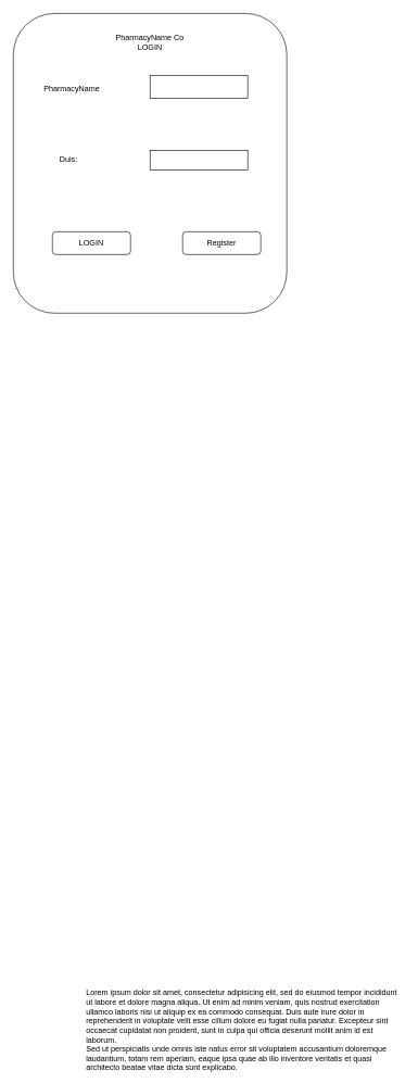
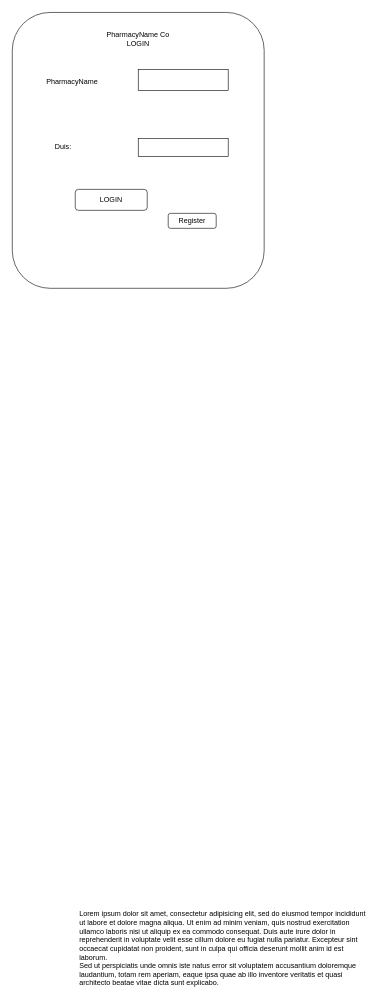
  <mxCell id="0" />
  <mxCell id="1" parent="0" />
  <mxCell id="2" value="" style="rounded=1;whiteSpace=wrap;html=1;" parent="1" vertex="1"><mxGeometry x="20" y="20" width="420" height="460" as="geometry" /></mxCell>
  <mxCell id="3" value="Lorem ipsum dolor sit amet, consectetur adipisicing elit, sed do eiusmod tempor incididunt ut labore et dolore magna aliqua. Ut enim ad minim veniam, quis nostrud exercitation ullamco laboris nisi ut aliquip ex ea commodo consequat. Duis aute irure dolor in reprehenderit in voluptate velit esse cillum dolore eu fugiat nulla pariatur. Excepteur sint occaecat cupidatat non proident, sunt in culpa qui officia deserunt mollit anim id est laborum.&lt;br&gt;Sed ut perspiciatis unde omnis iste natus error sit voluptatem accusantium doloremque laudantium, totam rem aperiam, eaque ipsa quae ab illo inventore veritatis et quasi architecto beatae vitae dicta sunt explicabo.&amp;nbsp;" style="text;spacingTop=-5;whiteSpace=wrap;html=1;align=left;fontSize=12;fontFamily=Helvetica;fillColor=none;strokeColor=none;rounded=0;shadow=1;labelBackgroundColor=none;" parent="1" vertex="1"><mxGeometry x="130" y="1515" width="490" height="125" as="geometry" /></mxCell>
  <mxCell id="4" value="PharmacyName Co LOGIN" style="text;html=1;strokeColor=none;fillColor=none;align=center;verticalAlign=middle;whiteSpace=wrap;rounded=0;" parent="1" vertex="1"><mxGeometry x="165" y="30" width="130" height="70" as="geometry" /></mxCell>
- <mxCell id="5" value="PharmacyName" style="text;html=1;strokeColor=none;fillColor=none;align=center;verticalAlign=middle;whiteSpace=wrap;rounded=0;" parent="1" vertex="1"><mxGeometry x="50" y="120" width="120" height="30" as="geometry" /></mxCell>
+ <mxCell id="5" value="PharmacyName" style="text;html=1;strokeColor=none;fillColor=none;align=center;verticalAlign=middle;whiteSpace=wrap;rounded=0;" parent="1" vertex="1"><mxGeometry x="60" y="120" width="120" height="30" as="geometry" /></mxCell>
  <mxCell id="6" value="Duis:" style="text;html=1;strokeColor=none;fillColor=none;align=center;verticalAlign=middle;whiteSpace=wrap;rounded=0;" parent="1" vertex="1"><mxGeometry x="50" y="230" width="110" height="30" as="geometry" /></mxCell>
  <mxCell id="7" value="" style="rounded=0;whiteSpace=wrap;html=1;" parent="1" vertex="1"><mxGeometry x="230" y="115" width="150" height="35" as="geometry" /></mxCell>
  <mxCell id="8" value="" style="rounded=0;whiteSpace=wrap;html=1;" parent="1" vertex="1"><mxGeometry x="230" y="230" width="150" height="30" as="geometry" /></mxCell>
- <mxCell id="9" value="LOGIN" style="rounded=1;whiteSpace=wrap;html=1;" parent="1" vertex="1"><mxGeometry x="80" y="355" width="120" height="35" as="geometry" /></mxCell>
- <mxCell id="10" value="Register" style="rounded=1;whiteSpace=wrap;html=1;" parent="1" vertex="1"><mxGeometry x="280" y="355" width="120" height="35" as="geometry" /></mxCell>
+ <mxCell id="9" value="LOGIN" style="rounded=1;whiteSpace=wrap;html=1;" parent="1" vertex="1"><mxGeometry x="125" y="315" width="120" height="35" as="geometry" /></mxCell>
+ <mxCell id="10" value="Register" style="rounded=1;whiteSpace=wrap;html=1;" parent="1" vertex="1"><mxGeometry x="280" y="355" width="80" height="25" as="geometry" /></mxCell>
